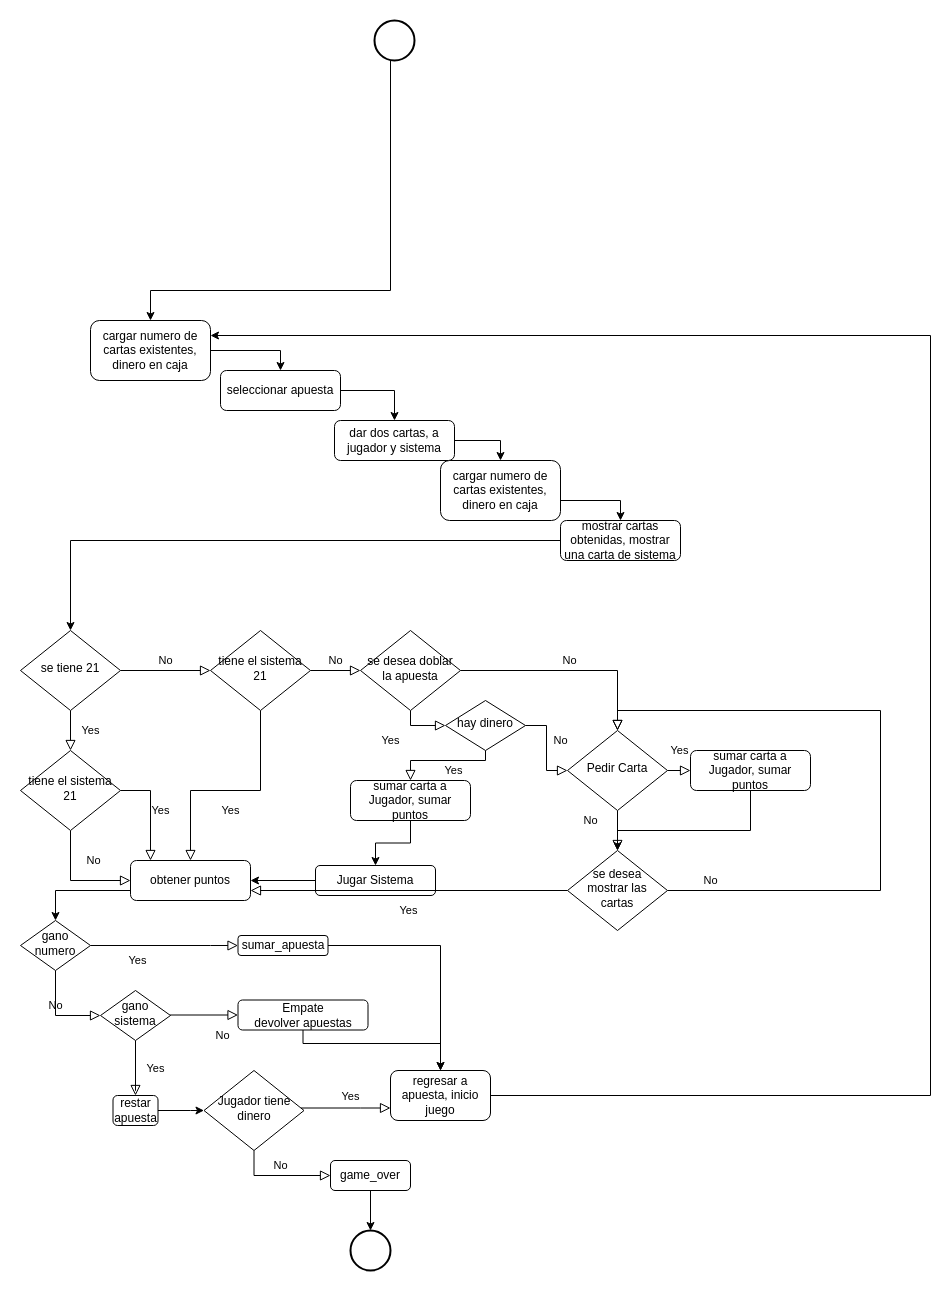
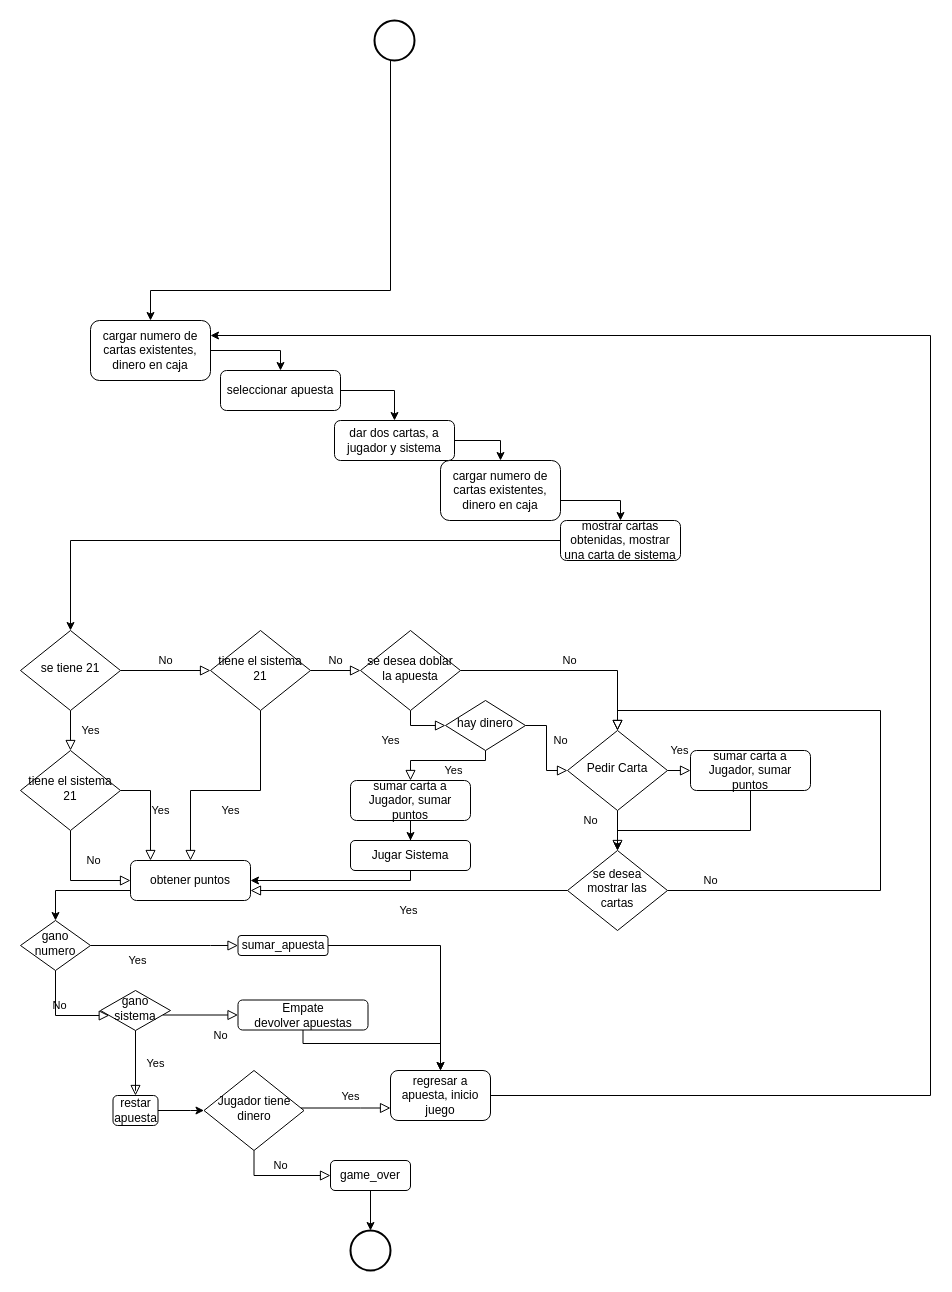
  <mxCell id="0" />
  <mxCell id="1" parent="0" />
  <mxCell id="2" value="Yes" style="rounded=0;html=1;jettySize=auto;orthogonalLoop=1;fontSize=11;endArrow=block;endFill=0;endSize=8;strokeWidth=1;shadow=0;labelBackgroundColor=none;edgeStyle=orthogonalEdgeStyle;" parent="1" source="4" target="7" edge="1"><mxGeometry y="20" relative="1" as="geometry"><mxPoint as="offset" /></mxGeometry></mxCell>
  <mxCell id="3" value="No" style="edgeStyle=orthogonalEdgeStyle;rounded=0;html=1;jettySize=auto;orthogonalLoop=1;fontSize=11;endArrow=block;endFill=0;endSize=8;strokeWidth=1;shadow=0;labelBackgroundColor=none;entryX=0;entryY=0.5;entryDx=0;entryDy=0;" parent="1" source="4" target="12" edge="1"><mxGeometry y="10" relative="1" as="geometry"><mxPoint as="offset" /><mxPoint x="330" y="670" as="targetPoint" /></mxGeometry></mxCell>
  <mxCell id="4" value="se tiene 21" style="rhombus;whiteSpace=wrap;html=1;shadow=0;fontFamily=Helvetica;fontSize=12;align=center;strokeWidth=1;spacing=6;spacingTop=-4;" parent="1" vertex="1"><mxGeometry x="20" y="630" width="100" height="80" as="geometry" /></mxCell>
  <mxCell id="5" value="No" style="rounded=0;html=1;jettySize=auto;orthogonalLoop=1;fontSize=11;endArrow=block;endFill=0;endSize=8;strokeWidth=1;shadow=0;labelBackgroundColor=none;edgeStyle=orthogonalEdgeStyle;" parent="1" source="7" target="9" edge="1"><mxGeometry x="0.333" y="20" relative="1" as="geometry"><mxPoint as="offset" /><Array as="points"><mxPoint x="70" y="880" /></Array></mxGeometry></mxCell>
  <mxCell id="6" value="Yes" style="edgeStyle=orthogonalEdgeStyle;rounded=0;html=1;jettySize=auto;orthogonalLoop=1;fontSize=11;endArrow=block;endFill=0;endSize=8;strokeWidth=1;shadow=0;labelBackgroundColor=none;" parent="1" source="7" edge="1"><mxGeometry y="10" relative="1" as="geometry"><mxPoint as="offset" /><mxPoint x="150" y="860" as="targetPoint" /><Array as="points"><mxPoint x="150" y="790" /><mxPoint x="150" y="860" /></Array></mxGeometry></mxCell>
  <mxCell id="7" value="tiene el sistema 21" style="rhombus;whiteSpace=wrap;html=1;shadow=0;fontFamily=Helvetica;fontSize=12;align=center;strokeWidth=1;spacing=6;spacingTop=-4;" parent="1" vertex="1"><mxGeometry x="20" y="750" width="100" height="80" as="geometry" /></mxCell>
  <mxCell id="8" style="edgeStyle=orthogonalEdgeStyle;rounded=0;orthogonalLoop=1;jettySize=auto;html=1;entryX=0.5;entryY=0;entryDx=0;entryDy=0;" parent="1" source="9" target="39" edge="1"><mxGeometry relative="1" as="geometry"><Array as="points"><mxPoint x="55" y="890" /></Array></mxGeometry></mxCell>
  <mxCell id="9" value="obtener puntos" style="rounded=1;whiteSpace=wrap;html=1;fontSize=12;glass=0;strokeWidth=1;shadow=0;" parent="1" vertex="1"><mxGeometry x="130" y="860" width="120" height="40" as="geometry" /></mxCell>
  <mxCell id="10" value="Yes" style="rounded=0;html=1;jettySize=auto;orthogonalLoop=1;fontSize=11;endArrow=block;endFill=0;endSize=8;strokeWidth=1;shadow=0;labelBackgroundColor=none;edgeStyle=orthogonalEdgeStyle;entryX=0.5;entryY=0;entryDx=0;entryDy=0;" parent="1" source="12" target="9" edge="1"><mxGeometry y="20" relative="1" as="geometry"><mxPoint as="offset" /><mxPoint x="260" y="760" as="targetPoint" /><Array as="points"><mxPoint x="260" y="790" /><mxPoint x="190" y="790" /></Array></mxGeometry></mxCell>
  <mxCell id="11" value="No" style="edgeStyle=orthogonalEdgeStyle;rounded=0;html=1;jettySize=auto;orthogonalLoop=1;fontSize=11;endArrow=block;endFill=0;endSize=8;strokeWidth=1;shadow=0;labelBackgroundColor=none;entryX=0;entryY=0.5;entryDx=0;entryDy=0;" parent="1" source="12" target="25" edge="1"><mxGeometry y="10" relative="1" as="geometry"><mxPoint as="offset" /><mxPoint x="360" y="670" as="targetPoint" /></mxGeometry></mxCell>
  <mxCell id="12" value="tiene el sistema 21" style="rhombus;whiteSpace=wrap;html=1;shadow=0;fontFamily=Helvetica;fontSize=12;align=center;strokeWidth=1;spacing=6;spacingTop=-4;" parent="1" vertex="1"><mxGeometry x="210" y="630" width="100" height="80" as="geometry" /></mxCell>
  <mxCell id="13" style="edgeStyle=orthogonalEdgeStyle;rounded=0;orthogonalLoop=1;jettySize=auto;html=1;entryX=0.5;entryY=0;entryDx=0;entryDy=0;" parent="1" source="14" target="4" edge="1"><mxGeometry relative="1" as="geometry"><mxPoint x="70" y="570" as="targetPoint" /></mxGeometry></mxCell>
  <mxCell id="14" value="mostrar cartas obtenidas, mostrar una carta de sistema" style="rounded=1;whiteSpace=wrap;html=1;fontSize=12;glass=0;strokeWidth=1;shadow=0;" parent="1" vertex="1"><mxGeometry x="560" y="520" width="120" height="40" as="geometry" /></mxCell>
  <mxCell id="15" style="edgeStyle=orthogonalEdgeStyle;rounded=0;orthogonalLoop=1;jettySize=auto;html=1;entryX=0.5;entryY=0;entryDx=0;entryDy=0;" parent="1" source="16" target="14" edge="1"><mxGeometry relative="1" as="geometry"><Array as="points"><mxPoint x="620" y="500" /></Array></mxGeometry></mxCell>
  <mxCell id="16" value="cargar numero de cartas existentes, dinero en caja" style="rounded=1;whiteSpace=wrap;html=1;fontSize=12;glass=0;strokeWidth=1;shadow=0;" parent="1" vertex="1"><mxGeometry x="440" y="460" width="120" height="60" as="geometry" /></mxCell>
  <mxCell id="17" style="edgeStyle=orthogonalEdgeStyle;rounded=0;orthogonalLoop=1;jettySize=auto;html=1;entryX=0.5;entryY=0;entryDx=0;entryDy=0;" parent="1" source="18" target="16" edge="1"><mxGeometry relative="1" as="geometry"><Array as="points"><mxPoint x="500" y="440" /></Array></mxGeometry></mxCell>
  <mxCell id="18" value="dar dos cartas, a jugador y sistema" style="rounded=1;whiteSpace=wrap;html=1;fontSize=12;glass=0;strokeWidth=1;shadow=0;" parent="1" vertex="1"><mxGeometry x="334" y="420" width="120" height="40" as="geometry" /></mxCell>
  <mxCell id="19" style="edgeStyle=orthogonalEdgeStyle;rounded=0;orthogonalLoop=1;jettySize=auto;html=1;" parent="1" source="20" target="18" edge="1"><mxGeometry relative="1" as="geometry"><Array as="points"><mxPoint x="394" y="390" /></Array></mxGeometry></mxCell>
  <mxCell id="20" value="seleccionar apuesta" style="rounded=1;whiteSpace=wrap;html=1;fontSize=12;glass=0;strokeWidth=1;shadow=0;" parent="1" vertex="1"><mxGeometry x="220" y="370" width="120" height="40" as="geometry" /></mxCell>
  <mxCell id="21" style="edgeStyle=orthogonalEdgeStyle;rounded=0;orthogonalLoop=1;jettySize=auto;html=1;entryX=0.5;entryY=0;entryDx=0;entryDy=0;" parent="1" source="22" target="20" edge="1"><mxGeometry relative="1" as="geometry" /></mxCell>
  <mxCell id="22" value="cargar numero de cartas existentes, dinero en caja" style="rounded=1;whiteSpace=wrap;html=1;fontSize=12;glass=0;strokeWidth=1;shadow=0;" parent="1" vertex="1"><mxGeometry x="90" y="320" width="120" height="60" as="geometry" /></mxCell>
  <mxCell id="23" value="Yes" style="rounded=0;html=1;jettySize=auto;orthogonalLoop=1;fontSize=11;endArrow=block;endFill=0;endSize=8;strokeWidth=1;shadow=0;labelBackgroundColor=none;edgeStyle=orthogonalEdgeStyle;" parent="1" source="25" target="51" edge="1"><mxGeometry x="-0.4" y="-25" relative="1" as="geometry"><mxPoint x="-20" y="-10" as="offset" /><mxPoint x="410" y="740" as="targetPoint" /><Array as="points"><mxPoint x="410" y="725" /></Array></mxGeometry></mxCell>
  <mxCell id="24" value="No" style="edgeStyle=orthogonalEdgeStyle;rounded=0;html=1;jettySize=auto;orthogonalLoop=1;fontSize=11;endArrow=block;endFill=0;endSize=8;strokeWidth=1;shadow=0;labelBackgroundColor=none;exitX=1;exitY=0.5;exitDx=0;exitDy=0;entryX=0.5;entryY=0;entryDx=0;entryDy=0;" parent="1" source="25" target="54" edge="1"><mxGeometry y="10" relative="1" as="geometry"><mxPoint as="offset" /><mxPoint x="540" y="670" as="targetPoint" /><mxPoint x="687" y="485" as="sourcePoint" /><Array as="points"><mxPoint x="617" y="670" /></Array></mxGeometry></mxCell>
  <mxCell id="25" value="se desea doblar la apuesta" style="rhombus;whiteSpace=wrap;html=1;shadow=0;fontFamily=Helvetica;fontSize=12;align=center;strokeWidth=1;spacing=6;spacingTop=-4;" parent="1" vertex="1"><mxGeometry x="360" y="630" width="100" height="80" as="geometry" /></mxCell>
  <mxCell id="26" style="edgeStyle=orthogonalEdgeStyle;rounded=0;orthogonalLoop=1;jettySize=auto;html=1;entryX=0.5;entryY=0;entryDx=0;entryDy=0;" parent="1" source="27" target="31" edge="1"><mxGeometry relative="1" as="geometry"><Array as="points"><mxPoint x="440" y="945" /></Array></mxGeometry></mxCell>
  <mxCell id="27" value="&lt;div&gt;sumar_apuesta&lt;br&gt;&lt;/div&gt;" style="rounded=1;whiteSpace=wrap;html=1;fontSize=12;glass=0;strokeWidth=1;shadow=0;" parent="1" vertex="1"><mxGeometry x="237.5" y="935" width="90" height="20" as="geometry" /></mxCell>
  <mxCell id="28" style="edgeStyle=orthogonalEdgeStyle;rounded=0;orthogonalLoop=1;jettySize=auto;html=1;entryX=0.5;entryY=0;entryDx=0;entryDy=0;" parent="1" source="29" target="31" edge="1"><mxGeometry relative="1" as="geometry"><Array as="points"><mxPoint x="303" y="1043" /><mxPoint x="440" y="1043" /></Array></mxGeometry></mxCell>
  <mxCell id="29" value="&lt;div&gt;Empate&lt;br&gt;&lt;/div&gt;&lt;div&gt;devolver apuestas&lt;br&gt;&lt;/div&gt;" style="rounded=1;whiteSpace=wrap;html=1;fontSize=12;glass=0;strokeWidth=1;shadow=0;" parent="1" vertex="1"><mxGeometry x="237.5" y="999.5" width="130" height="30" as="geometry" /></mxCell>
  <mxCell id="30" style="edgeStyle=orthogonalEdgeStyle;rounded=0;orthogonalLoop=1;jettySize=auto;html=1;entryX=1;entryY=0.25;entryDx=0;entryDy=0;" parent="1" source="31" target="22" edge="1"><mxGeometry relative="1" as="geometry"><mxPoint x="950" y="270" as="targetPoint" /><Array as="points"><mxPoint x="930" y="1095" /><mxPoint x="930" y="335" /></Array></mxGeometry></mxCell>
  <mxCell id="31" value="&lt;div&gt;regresar a apuesta, inicio juego&lt;br&gt;&lt;/div&gt;" style="rounded=1;whiteSpace=wrap;html=1;fontSize=12;glass=0;strokeWidth=1;shadow=0;" parent="1" vertex="1"><mxGeometry x="390" y="1070" width="100" height="50" as="geometry" /></mxCell>
  <mxCell id="32" value="Yes" style="rounded=0;html=1;jettySize=auto;orthogonalLoop=1;fontSize=11;endArrow=block;endFill=0;endSize=8;strokeWidth=1;shadow=0;labelBackgroundColor=none;edgeStyle=orthogonalEdgeStyle;entryX=0;entryY=0.75;entryDx=0;entryDy=0;" parent="1" source="34" target="31" edge="1"><mxGeometry x="0.107" y="13" relative="1" as="geometry"><mxPoint y="1" as="offset" /><mxPoint x="370" y="1118" as="targetPoint" /><Array as="points"><mxPoint x="360" y="1108" /></Array></mxGeometry></mxCell>
  <mxCell id="33" value="No" style="edgeStyle=orthogonalEdgeStyle;rounded=0;html=1;jettySize=auto;orthogonalLoop=1;fontSize=11;endArrow=block;endFill=0;endSize=8;strokeWidth=1;shadow=0;labelBackgroundColor=none;entryX=0;entryY=0.5;entryDx=0;entryDy=0;" parent="1" source="34" target="36" edge="1"><mxGeometry y="10" relative="1" as="geometry"><mxPoint as="offset" /><mxPoint x="438" y="1160" as="targetPoint" /><Array as="points"><mxPoint x="254" y="1175" /></Array></mxGeometry></mxCell>
  <mxCell id="34" value="Jugador tiene dinero" style="rhombus;whiteSpace=wrap;html=1;shadow=0;fontFamily=Helvetica;fontSize=12;align=center;strokeWidth=1;spacing=6;spacingTop=-4;" parent="1" vertex="1"><mxGeometry x="203.5" y="1070" width="100" height="80" as="geometry" /></mxCell>
  <mxCell id="35" style="edgeStyle=orthogonalEdgeStyle;rounded=0;orthogonalLoop=1;jettySize=auto;html=1;entryX=0.5;entryY=0;entryDx=0;entryDy=0;entryPerimeter=0;" parent="1" source="36" target="60" edge="1"><mxGeometry relative="1" as="geometry" /></mxCell>
  <mxCell id="36" value="game_over" style="rounded=1;whiteSpace=wrap;html=1;fontSize=12;glass=0;strokeWidth=1;shadow=0;" parent="1" vertex="1"><mxGeometry x="330" y="1160" width="80" height="30" as="geometry" /></mxCell>
  <mxCell id="37" value="Yes" style="rounded=0;html=1;jettySize=auto;orthogonalLoop=1;fontSize=11;endArrow=block;endFill=0;endSize=8;strokeWidth=1;shadow=0;labelBackgroundColor=none;edgeStyle=orthogonalEdgeStyle;entryX=0;entryY=0.5;entryDx=0;entryDy=0;" parent="1" source="39" target="27" edge="1"><mxGeometry x="-0.368" y="-15" relative="1" as="geometry"><mxPoint as="offset" /><mxPoint x="200" y="960" as="targetPoint" /><Array as="points"><mxPoint x="210" y="945" /><mxPoint x="210" y="945" /></Array></mxGeometry></mxCell>
  <mxCell id="38" value="No" style="edgeStyle=orthogonalEdgeStyle;rounded=0;html=1;jettySize=auto;orthogonalLoop=1;fontSize=11;endArrow=block;endFill=0;endSize=8;strokeWidth=1;shadow=0;labelBackgroundColor=none;" parent="1" source="39" target="44" edge="1"><mxGeometry y="10" relative="1" as="geometry"><mxPoint as="offset" /><mxPoint x="280" y="875" as="targetPoint" /><Array as="points"><mxPoint x="55" y="1015" /></Array></mxGeometry></mxCell>
  <mxCell id="39" value="gano numero" style="rhombus;whiteSpace=wrap;html=1;shadow=0;fontFamily=Helvetica;fontSize=12;align=center;strokeWidth=1;spacing=6;spacingTop=-4;" parent="1" vertex="1"><mxGeometry x="20" y="920" width="70" height="50" as="geometry" /></mxCell>
  <mxCell id="40" style="edgeStyle=orthogonalEdgeStyle;rounded=0;orthogonalLoop=1;jettySize=auto;html=1;" parent="1" source="41" target="34" edge="1"><mxGeometry relative="1" as="geometry"><Array as="points"><mxPoint x="190" y="1110" /><mxPoint x="190" y="1110" /></Array></mxGeometry></mxCell>
  <mxCell id="41" value="&lt;div&gt;restar &lt;br&gt;&lt;/div&gt;&lt;div&gt;apuesta&lt;br&gt;&lt;/div&gt;" style="rounded=1;whiteSpace=wrap;html=1;fontSize=12;glass=0;strokeWidth=1;shadow=0;" parent="1" vertex="1"><mxGeometry x="112.5" y="1095" width="45" height="30" as="geometry" /></mxCell>
  <mxCell id="42" value="Yes" style="rounded=0;html=1;jettySize=auto;orthogonalLoop=1;fontSize=11;endArrow=block;endFill=0;endSize=8;strokeWidth=1;shadow=0;labelBackgroundColor=none;edgeStyle=orthogonalEdgeStyle;entryX=0.5;entryY=0;entryDx=0;entryDy=0;" parent="1" source="44" target="41" edge="1"><mxGeometry y="20" relative="1" as="geometry"><mxPoint as="offset" /><mxPoint x="282.5" y="1070" as="targetPoint" /><Array as="points"><mxPoint x="135" y="1090" /></Array></mxGeometry></mxCell>
  <mxCell id="43" value="No" style="edgeStyle=orthogonalEdgeStyle;rounded=0;html=1;jettySize=auto;orthogonalLoop=1;fontSize=11;endArrow=block;endFill=0;endSize=8;strokeWidth=1;shadow=0;labelBackgroundColor=none;entryX=0;entryY=0.5;entryDx=0;entryDy=0;" parent="1" source="44" target="29" edge="1"><mxGeometry x="0.551" y="-20" relative="1" as="geometry"><mxPoint as="offset" /><mxPoint x="220" y="1040" as="targetPoint" /><Array as="points"><mxPoint x="238" y="1015" /></Array></mxGeometry></mxCell>
- <mxCell id="44" value="gano sistema" style="rhombus;whiteSpace=wrap;html=1;shadow=0;fontFamily=Helvetica;fontSize=12;align=center;strokeWidth=1;spacing=6;spacingTop=-4;" parent="1" vertex="1"><mxGeometry x="100" y="990" width="70" height="50" as="geometry" /></mxCell>
+ <mxCell id="44" value="gano sistema" style="rhombus;whiteSpace=wrap;html=1;shadow=0;fontFamily=Helvetica;fontSize=12;align=center;strokeWidth=1;spacing=6;spacingTop=-4;" parent="1" vertex="1"><mxGeometry x="100" y="990" width="70" height="40" as="geometry" /></mxCell>
  <mxCell id="45" style="edgeStyle=orthogonalEdgeStyle;rounded=0;orthogonalLoop=1;jettySize=auto;html=1;entryX=0.5;entryY=0;entryDx=0;entryDy=0;" parent="1" source="46" target="48" edge="1"><mxGeometry relative="1" as="geometry" /></mxCell>
  <mxCell id="46" value="sumar carta a Jugador, sumar puntos" style="rounded=1;whiteSpace=wrap;html=1;fontSize=12;glass=0;strokeWidth=1;shadow=0;" parent="1" vertex="1"><mxGeometry x="350" y="780" width="120" height="40" as="geometry" /></mxCell>
  <mxCell id="47" style="edgeStyle=orthogonalEdgeStyle;rounded=0;orthogonalLoop=1;jettySize=auto;html=1;" parent="1" source="48" target="9" edge="1"><mxGeometry relative="1" as="geometry"><Array as="points"><mxPoint x="410" y="880" /></Array></mxGeometry></mxCell>
- <mxCell id="48" value="Jugar Sistema" style="rounded=1;whiteSpace=wrap;html=1;fontSize=12;glass=0;strokeWidth=1;shadow=0;" parent="1" vertex="1"><mxGeometry x="315" y="865" width="120" height="30" as="geometry" /></mxCell>
+ <mxCell id="48" value="Jugar Sistema" style="rounded=1;whiteSpace=wrap;html=1;fontSize=12;glass=0;strokeWidth=1;shadow=0;" parent="1" vertex="1"><mxGeometry x="350" y="840" width="120" height="30" as="geometry" /></mxCell>
  <mxCell id="49" value="Yes" style="rounded=0;html=1;jettySize=auto;orthogonalLoop=1;fontSize=11;endArrow=block;endFill=0;endSize=8;strokeWidth=1;shadow=0;labelBackgroundColor=none;edgeStyle=orthogonalEdgeStyle;" parent="1" source="51" target="46" edge="1"><mxGeometry x="-0.2" y="10" relative="1" as="geometry"><mxPoint as="offset" /><mxPoint x="530" y="850" as="targetPoint" /><Array as="points"><mxPoint x="485" y="760" /><mxPoint x="410" y="760" /></Array></mxGeometry></mxCell>
  <mxCell id="50" value="No" style="edgeStyle=orthogonalEdgeStyle;rounded=0;html=1;jettySize=auto;orthogonalLoop=1;fontSize=11;endArrow=block;endFill=0;endSize=8;strokeWidth=1;shadow=0;labelBackgroundColor=none;entryX=0;entryY=0.5;entryDx=0;entryDy=0;" parent="1" source="51" target="54" edge="1"><mxGeometry x="-0.172" y="14" relative="1" as="geometry"><mxPoint as="offset" /><mxPoint x="550" y="800" as="targetPoint" /></mxGeometry></mxCell>
  <mxCell id="51" value="hay dinero" style="rhombus;whiteSpace=wrap;html=1;shadow=0;fontFamily=Helvetica;fontSize=12;align=center;strokeWidth=1;spacing=6;spacingTop=-4;" parent="1" vertex="1"><mxGeometry x="445" y="700" width="80" height="50" as="geometry" /></mxCell>
  <mxCell id="52" value="Yes" style="rounded=0;html=1;jettySize=auto;orthogonalLoop=1;fontSize=11;endArrow=block;endFill=0;endSize=8;strokeWidth=1;shadow=0;labelBackgroundColor=none;edgeStyle=orthogonalEdgeStyle;entryX=0;entryY=0.5;entryDx=0;entryDy=0;" parent="1" source="54" target="56" edge="1"><mxGeometry y="20" relative="1" as="geometry"><mxPoint as="offset" /><mxPoint x="780" y="750" as="targetPoint" /><Array as="points"><mxPoint x="690" y="770" /><mxPoint x="690" y="770" /></Array></mxGeometry></mxCell>
  <mxCell id="53" value="No" style="edgeStyle=orthogonalEdgeStyle;rounded=0;html=1;jettySize=auto;orthogonalLoop=1;fontSize=11;endArrow=block;endFill=0;endSize=8;strokeWidth=1;shadow=0;labelBackgroundColor=none;entryX=0.5;entryY=0;entryDx=0;entryDy=0;" parent="1" source="54" target="59" edge="1"><mxGeometry x="-0.5" y="-27" relative="1" as="geometry"><mxPoint as="offset" /><mxPoint x="570" y="820" as="targetPoint" /><Array as="points"><mxPoint x="617" y="840" /><mxPoint x="617" y="840" /></Array></mxGeometry></mxCell>
  <mxCell id="54" value="Pedir Carta" style="rhombus;whiteSpace=wrap;html=1;shadow=0;fontFamily=Helvetica;fontSize=12;align=center;strokeWidth=1;spacing=6;spacingTop=-4;" parent="1" vertex="1"><mxGeometry x="567" y="730" width="100" height="80" as="geometry" /></mxCell>
  <mxCell id="55" style="edgeStyle=orthogonalEdgeStyle;rounded=0;orthogonalLoop=1;jettySize=auto;html=1;entryX=0.5;entryY=0;entryDx=0;entryDy=0;" parent="1" source="56" target="59" edge="1"><mxGeometry relative="1" as="geometry"><Array as="points"><mxPoint x="750" y="830" /><mxPoint x="617" y="830" /></Array></mxGeometry></mxCell>
  <mxCell id="56" value="sumar carta a Jugador, sumar puntos" style="rounded=1;whiteSpace=wrap;html=1;fontSize=12;glass=0;strokeWidth=1;shadow=0;" parent="1" vertex="1"><mxGeometry x="690" y="750" width="120" height="40" as="geometry" /></mxCell>
  <mxCell id="57" value="Yes" style="rounded=0;html=1;jettySize=auto;orthogonalLoop=1;fontSize=11;endArrow=block;endFill=0;endSize=8;strokeWidth=1;shadow=0;labelBackgroundColor=none;edgeStyle=orthogonalEdgeStyle;entryX=1;entryY=0.75;entryDx=0;entryDy=0;" parent="1" source="59" target="9" edge="1"><mxGeometry y="20" relative="1" as="geometry"><mxPoint as="offset" /><mxPoint x="600" y="980" as="targetPoint" /></mxGeometry></mxCell>
  <mxCell id="58" value="No" style="edgeStyle=orthogonalEdgeStyle;rounded=0;html=1;jettySize=auto;orthogonalLoop=1;fontSize=11;endArrow=block;endFill=0;endSize=8;strokeWidth=1;shadow=0;labelBackgroundColor=none;entryX=0.5;entryY=0;entryDx=0;entryDy=0;" parent="1" source="59" target="54" edge="1"><mxGeometry x="-0.873" y="10" relative="1" as="geometry"><mxPoint as="offset" /><mxPoint x="700" y="890" as="targetPoint" /><Array as="points"><mxPoint x="880" y="890" /><mxPoint x="880" y="710" /><mxPoint x="617" y="710" /></Array></mxGeometry></mxCell>
  <mxCell id="59" value="&lt;div&gt;se desea &lt;br&gt;&lt;/div&gt;&lt;div&gt;mostrar las cartas&lt;br&gt;&lt;/div&gt;" style="rhombus;whiteSpace=wrap;html=1;shadow=0;fontFamily=Helvetica;fontSize=12;align=center;strokeWidth=1;spacing=6;spacingTop=-4;" parent="1" vertex="1"><mxGeometry x="567" y="850" width="100" height="80" as="geometry" /></mxCell>
  <mxCell id="60" value="" style="strokeWidth=2;html=1;shape=mxgraph.flowchart.start_2;whiteSpace=wrap;" parent="1" vertex="1"><mxGeometry x="350" y="1230" width="40" height="40" as="geometry" /></mxCell>
  <mxCell id="61" style="edgeStyle=orthogonalEdgeStyle;rounded=0;orthogonalLoop=1;jettySize=auto;html=1;" parent="1" source="62" target="22" edge="1"><mxGeometry relative="1" as="geometry"><Array as="points"><mxPoint x="390" y="290" /><mxPoint x="150" y="290" /></Array></mxGeometry></mxCell>
  <mxCell id="62" value="" style="strokeWidth=2;html=1;shape=mxgraph.flowchart.start_2;whiteSpace=wrap;" parent="1" vertex="1"><mxGeometry x="374" y="20" width="40" height="40" as="geometry" /></mxCell>
